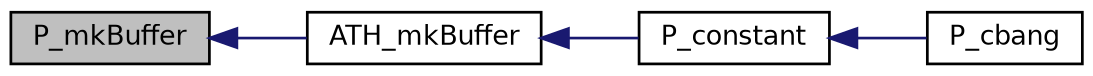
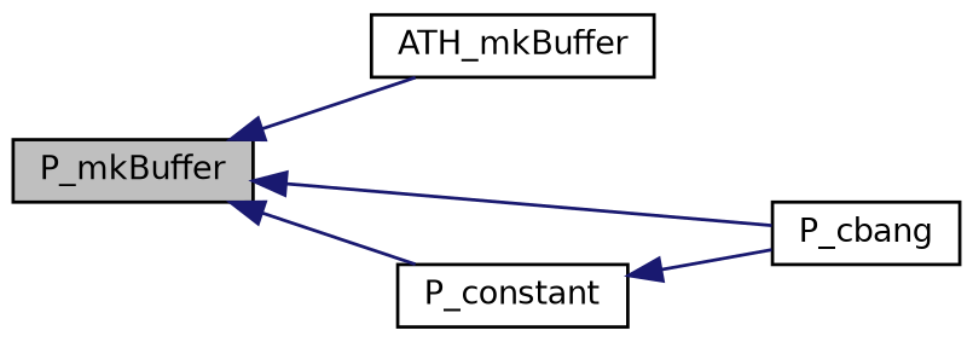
  digraph {
    rankdir=LR
    node [color=black fillcolor=white fontname=Helvetica fontsize=10 shape=record style=filled]
    edge [color=midnightblue dir=back fontname=Helvetica fontsize=10 labelfontname=Helvetica labelfontsize=10 style=solid]
    n1 [fillcolor=grey75 fontcolor=black height=0.2 label=P_mkBuffer width=0.4]
    n2 [height=0.2 label=ATH_mkBuffer width=0.4]
    n3 [height=0.2 label=P_cbang width=0.4]
    n4 [height=0.2 label=P_constant width=0.4]
    n1 -> n2
-   n2 -> n4
+   n1 -> n3
+   n1 -> n4
    n4 -> n3
  }
